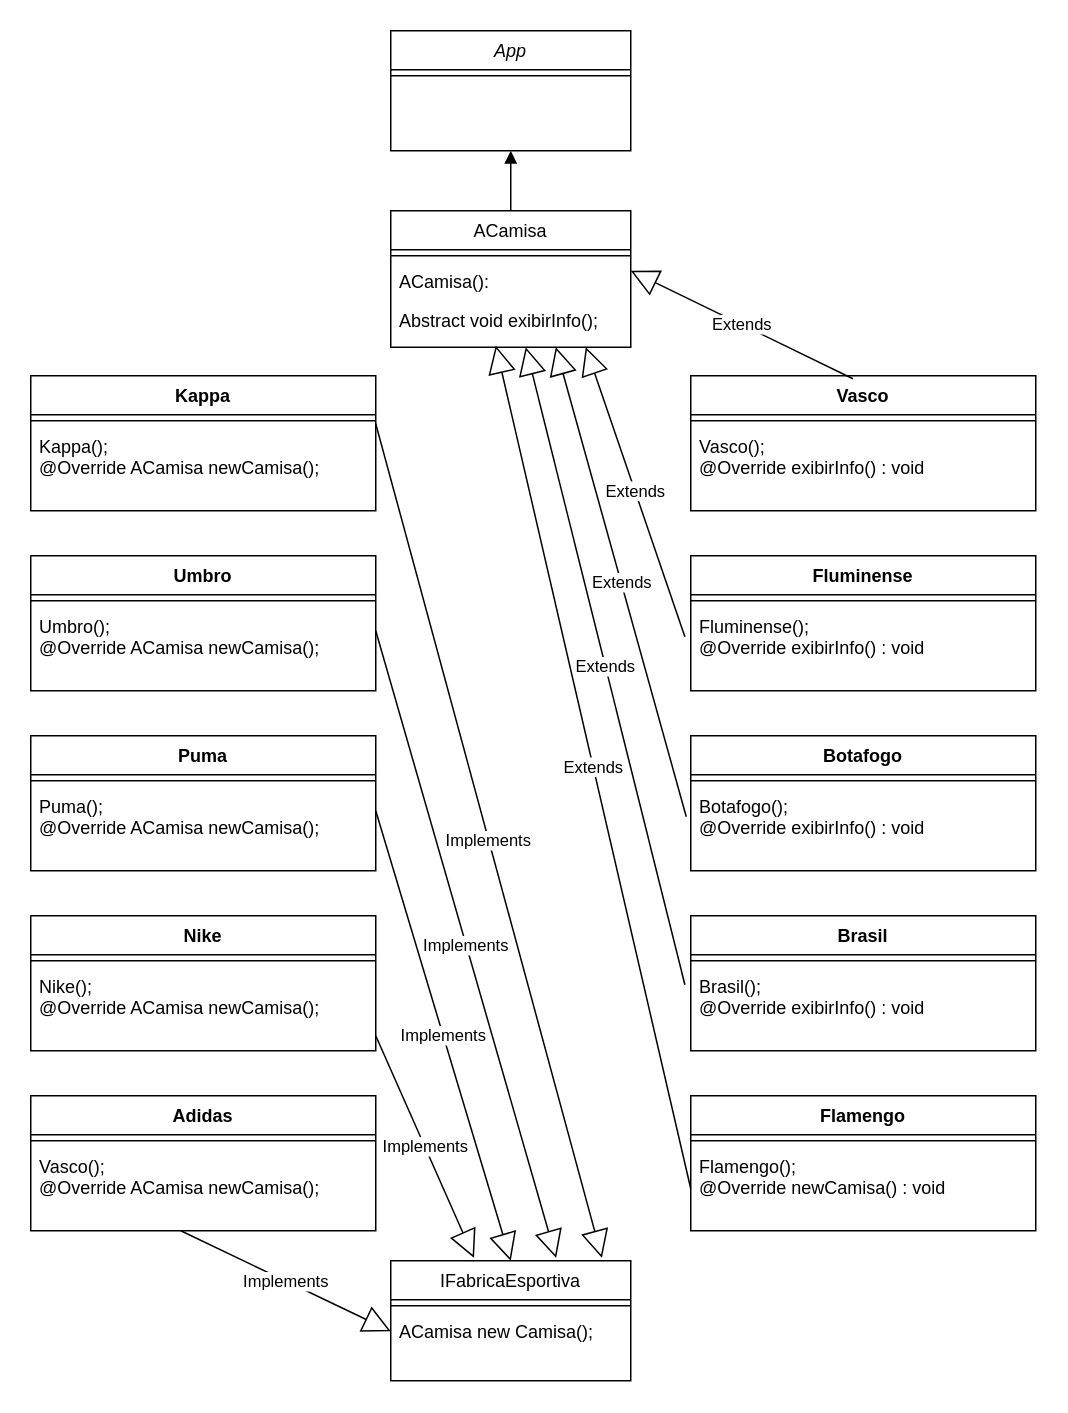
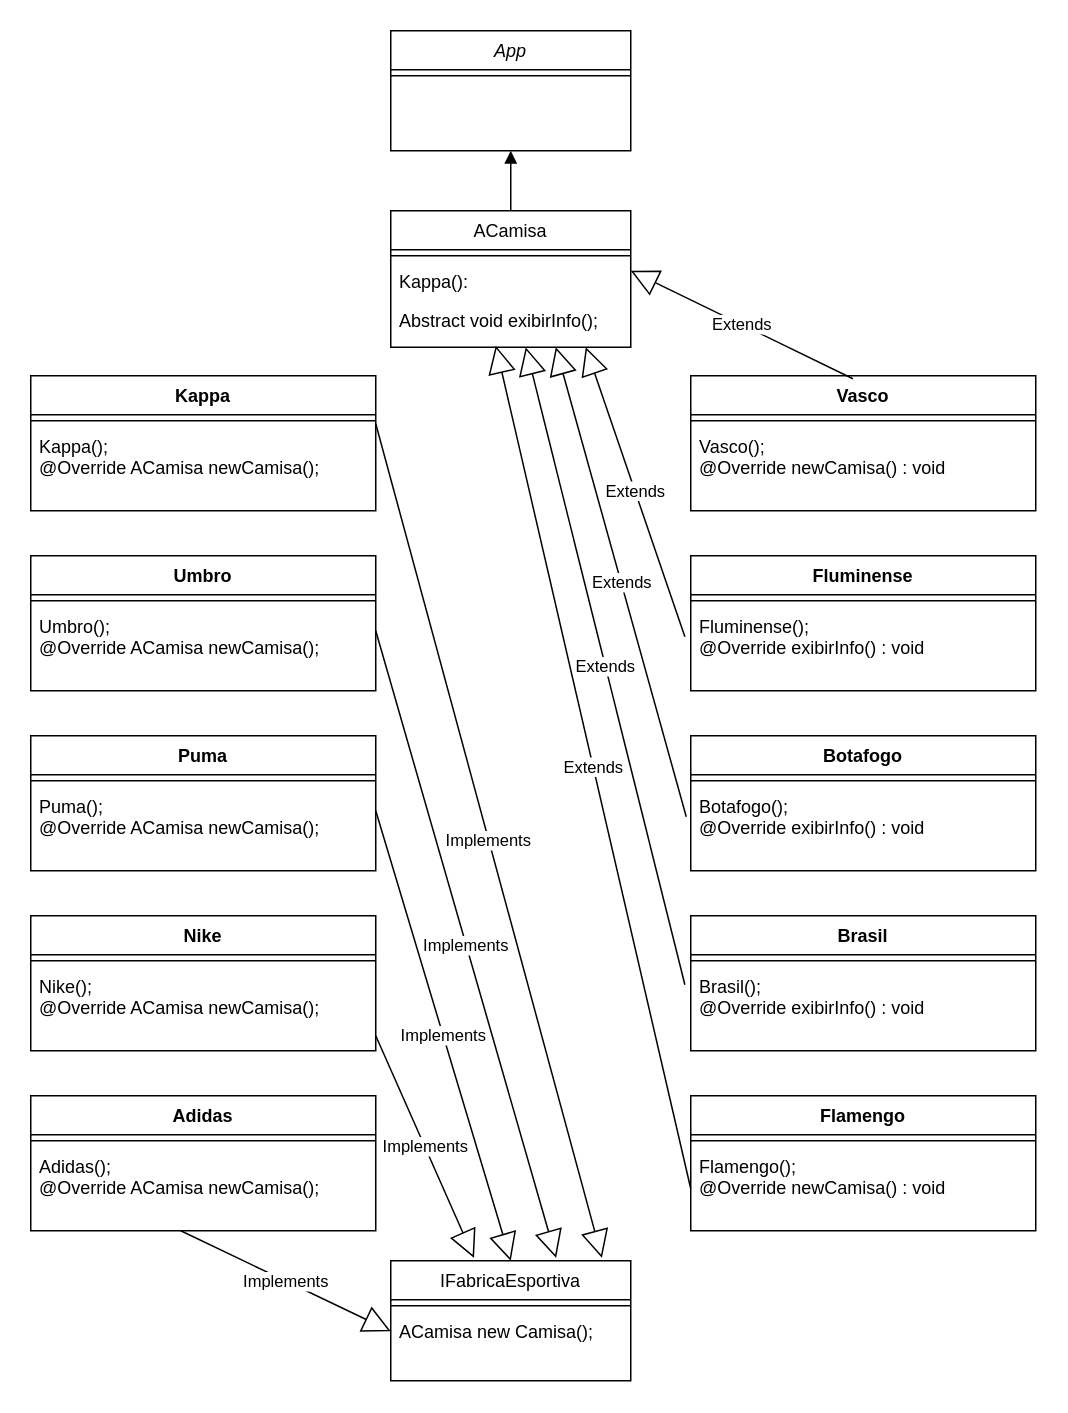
  <mxCell id="0" />
  <mxCell id="1" parent="0" />
  <mxCell id="2" value="App" style="swimlane;fontStyle=2;align=center;verticalAlign=top;childLayout=stackLayout;horizontal=1;startSize=26;horizontalStack=0;resizeParent=1;resizeLast=0;collapsible=1;marginBottom=0;rounded=0;shadow=0;strokeWidth=1;" parent="1" vertex="1"><mxGeometry x="260" y="20" width="160" height="80" as="geometry"><mxRectangle x="230" y="140" width="160" height="26" as="alternateBounds" /></mxGeometry></mxCell>
  <mxCell id="3" value="" style="line;html=1;strokeWidth=1;align=left;verticalAlign=middle;spacingTop=-1;spacingLeft=3;spacingRight=3;rotatable=0;labelPosition=right;points=[];portConstraint=eastwest;" parent="2" vertex="1"><mxGeometry y="26" width="160" height="8" as="geometry" /></mxCell>
  <mxCell id="4" value="IFabricaEsportiva" style="swimlane;fontStyle=0;align=center;verticalAlign=top;childLayout=stackLayout;horizontal=1;startSize=26;horizontalStack=0;resizeParent=1;resizeLast=0;collapsible=1;marginBottom=0;rounded=0;shadow=0;strokeWidth=1;" parent="1" vertex="1"><mxGeometry x="260" y="840" width="160" height="80" as="geometry"><mxRectangle x="550" y="140" width="160" height="26" as="alternateBounds" /></mxGeometry></mxCell>
  <mxCell id="5" value="" style="line;html=1;strokeWidth=1;align=left;verticalAlign=middle;spacingTop=-1;spacingLeft=3;spacingRight=3;rotatable=0;labelPosition=right;points=[];portConstraint=eastwest;" parent="4" vertex="1"><mxGeometry y="26" width="160" height="8" as="geometry" /></mxCell>
  <mxCell id="6" value="ACamisa new Camisa();" style="text;align=left;verticalAlign=top;spacingLeft=4;spacingRight=4;overflow=hidden;rotatable=0;points=[[0,0.5],[1,0.5]];portConstraint=eastwest;" parent="4" vertex="1"><mxGeometry y="34" width="160" height="26" as="geometry" /></mxCell>
  <mxCell id="7" value="ACamisa" style="swimlane;fontStyle=0;align=center;verticalAlign=top;childLayout=stackLayout;horizontal=1;startSize=26;horizontalStack=0;resizeParent=1;resizeLast=0;collapsible=1;marginBottom=0;rounded=0;shadow=0;strokeWidth=1;" vertex="1" parent="1"><mxGeometry x="260" y="140" width="160" height="91" as="geometry"><mxRectangle x="550" y="140" width="160" height="26" as="alternateBounds" /></mxGeometry></mxCell>
  <mxCell id="8" value="" style="line;html=1;strokeWidth=1;align=left;verticalAlign=middle;spacingTop=-1;spacingLeft=3;spacingRight=3;rotatable=0;labelPosition=right;points=[];portConstraint=eastwest;" vertex="1" parent="7"><mxGeometry y="26" width="160" height="8" as="geometry" /></mxCell>
- <mxCell id="9" value="ACamisa():&#10;" style="text;align=left;verticalAlign=top;spacingLeft=4;spacingRight=4;overflow=hidden;rotatable=0;points=[[0,0.5],[1,0.5]];portConstraint=eastwest;" vertex="1" parent="7"><mxGeometry y="34" width="160" height="26" as="geometry" /></mxCell>
+ <mxCell id="9" value="Kappa():&#10;" style="text;align=left;verticalAlign=top;spacingLeft=4;spacingRight=4;overflow=hidden;rotatable=0;points=[[0,0.5],[1,0.5]];portConstraint=eastwest;" vertex="1" parent="7"><mxGeometry y="34" width="160" height="26" as="geometry" /></mxCell>
  <mxCell id="10" value="Abstract void exibirInfo();" style="text;align=left;verticalAlign=top;spacingLeft=4;spacingRight=4;overflow=hidden;rotatable=0;points=[[0,0.5],[1,0.5]];portConstraint=eastwest;" vertex="1" parent="7"><mxGeometry y="60" width="160" height="26" as="geometry" /></mxCell>
  <mxCell id="11" value="Adidas" style="swimlane;fontStyle=1;align=center;verticalAlign=top;childLayout=stackLayout;horizontal=1;startSize=26;horizontalStack=0;resizeParent=1;resizeParentMax=0;resizeLast=0;collapsible=1;marginBottom=0;" vertex="1" parent="1"><mxGeometry x="20" y="730" width="230" height="90" as="geometry" /></mxCell>
  <mxCell id="12" value="" style="line;strokeWidth=1;fillColor=none;align=left;verticalAlign=middle;spacingTop=-1;spacingLeft=3;spacingRight=3;rotatable=0;labelPosition=right;points=[];portConstraint=eastwest;" vertex="1" parent="11"><mxGeometry y="26" width="230" height="8" as="geometry" /></mxCell>
- <mxCell id="13" value="Vasco();&#10;@Override ACamisa newCamisa();" style="text;align=left;verticalAlign=top;spacingLeft=4;spacingRight=4;overflow=hidden;rotatable=0;points=[[0,0.5],[1,0.5]];portConstraint=eastwest;" vertex="1" parent="11"><mxGeometry y="34" width="230" height="56" as="geometry" /></mxCell>
+ <mxCell id="13" value="Adidas();&#10;@Override ACamisa newCamisa();" style="text;align=left;verticalAlign=top;spacingLeft=4;spacingRight=4;overflow=hidden;rotatable=0;points=[[0,0.5],[1,0.5]];portConstraint=eastwest;" vertex="1" parent="11"><mxGeometry y="34" width="230" height="56" as="geometry" /></mxCell>
  <mxCell id="14" value="Brasil" style="swimlane;fontStyle=1;align=center;verticalAlign=top;childLayout=stackLayout;horizontal=1;startSize=26;horizontalStack=0;resizeParent=1;resizeParentMax=0;resizeLast=0;collapsible=1;marginBottom=0;" vertex="1" parent="1"><mxGeometry x="460" y="610" width="230" height="90" as="geometry" /></mxCell>
  <mxCell id="15" value="" style="line;strokeWidth=1;fillColor=none;align=left;verticalAlign=middle;spacingTop=-1;spacingLeft=3;spacingRight=3;rotatable=0;labelPosition=right;points=[];portConstraint=eastwest;" vertex="1" parent="14"><mxGeometry y="26" width="230" height="8" as="geometry" /></mxCell>
  <mxCell id="16" value="Brasil();&#10;@Override exibirInfo() : void" style="text;align=left;verticalAlign=top;spacingLeft=4;spacingRight=4;overflow=hidden;rotatable=0;points=[[0,0.5],[1,0.5]];portConstraint=eastwest;" vertex="1" parent="14"><mxGeometry y="34" width="230" height="56" as="geometry" /></mxCell>
  <mxCell id="17" value="Nike" style="swimlane;fontStyle=1;align=center;verticalAlign=top;childLayout=stackLayout;horizontal=1;startSize=26;horizontalStack=0;resizeParent=1;resizeParentMax=0;resizeLast=0;collapsible=1;marginBottom=0;" vertex="1" parent="1"><mxGeometry x="20" y="610" width="230" height="90" as="geometry" /></mxCell>
  <mxCell id="18" value="" style="line;strokeWidth=1;fillColor=none;align=left;verticalAlign=middle;spacingTop=-1;spacingLeft=3;spacingRight=3;rotatable=0;labelPosition=right;points=[];portConstraint=eastwest;" vertex="1" parent="17"><mxGeometry y="26" width="230" height="8" as="geometry" /></mxCell>
  <mxCell id="19" value="Nike();&#10;@Override ACamisa newCamisa();" style="text;align=left;verticalAlign=top;spacingLeft=4;spacingRight=4;overflow=hidden;rotatable=0;points=[[0,0.5],[1,0.5]];portConstraint=eastwest;" vertex="1" parent="17"><mxGeometry y="34" width="230" height="56" as="geometry" /></mxCell>
  <mxCell id="20" value="Puma" style="swimlane;fontStyle=1;align=center;verticalAlign=top;childLayout=stackLayout;horizontal=1;startSize=26;horizontalStack=0;resizeParent=1;resizeParentMax=0;resizeLast=0;collapsible=1;marginBottom=0;" vertex="1" parent="1"><mxGeometry x="20" y="490" width="230" height="90" as="geometry" /></mxCell>
  <mxCell id="21" value="" style="line;strokeWidth=1;fillColor=none;align=left;verticalAlign=middle;spacingTop=-1;spacingLeft=3;spacingRight=3;rotatable=0;labelPosition=right;points=[];portConstraint=eastwest;" vertex="1" parent="20"><mxGeometry y="26" width="230" height="8" as="geometry" /></mxCell>
  <mxCell id="22" value="Puma();&#10;@Override ACamisa newCamisa();" style="text;align=left;verticalAlign=top;spacingLeft=4;spacingRight=4;overflow=hidden;rotatable=0;points=[[0,0.5],[1,0.5]];portConstraint=eastwest;" vertex="1" parent="20"><mxGeometry y="34" width="230" height="56" as="geometry" /></mxCell>
  <mxCell id="23" value="Umbro" style="swimlane;fontStyle=1;align=center;verticalAlign=top;childLayout=stackLayout;horizontal=1;startSize=26;horizontalStack=0;resizeParent=1;resizeParentMax=0;resizeLast=0;collapsible=1;marginBottom=0;" vertex="1" parent="1"><mxGeometry x="20" y="370" width="230" height="90" as="geometry" /></mxCell>
  <mxCell id="24" value="" style="line;strokeWidth=1;fillColor=none;align=left;verticalAlign=middle;spacingTop=-1;spacingLeft=3;spacingRight=3;rotatable=0;labelPosition=right;points=[];portConstraint=eastwest;" vertex="1" parent="23"><mxGeometry y="26" width="230" height="8" as="geometry" /></mxCell>
  <mxCell id="25" value="Umbro();&#10;@Override ACamisa newCamisa();" style="text;align=left;verticalAlign=top;spacingLeft=4;spacingRight=4;overflow=hidden;rotatable=0;points=[[0,0.5],[1,0.5]];portConstraint=eastwest;" vertex="1" parent="23"><mxGeometry y="34" width="230" height="56" as="geometry" /></mxCell>
  <mxCell id="26" value="Kappa" style="swimlane;fontStyle=1;align=center;verticalAlign=top;childLayout=stackLayout;horizontal=1;startSize=26;horizontalStack=0;resizeParent=1;resizeParentMax=0;resizeLast=0;collapsible=1;marginBottom=0;" vertex="1" parent="1"><mxGeometry x="20" y="250" width="230" height="90" as="geometry" /></mxCell>
  <mxCell id="27" value="" style="line;strokeWidth=1;fillColor=none;align=left;verticalAlign=middle;spacingTop=-1;spacingLeft=3;spacingRight=3;rotatable=0;labelPosition=right;points=[];portConstraint=eastwest;" vertex="1" parent="26"><mxGeometry y="26" width="230" height="8" as="geometry" /></mxCell>
  <mxCell id="28" value="Kappa();&#10;@Override ACamisa newCamisa();" style="text;align=left;verticalAlign=top;spacingLeft=4;spacingRight=4;overflow=hidden;rotatable=0;points=[[0,0.5],[1,0.5]];portConstraint=eastwest;" vertex="1" parent="26"><mxGeometry y="34" width="230" height="56" as="geometry" /></mxCell>
  <mxCell id="29" value="Vasco" style="swimlane;fontStyle=1;align=center;verticalAlign=top;childLayout=stackLayout;horizontal=1;startSize=26;horizontalStack=0;resizeParent=1;resizeParentMax=0;resizeLast=0;collapsible=1;marginBottom=0;" vertex="1" parent="1"><mxGeometry x="460" y="250" width="230" height="90" as="geometry" /></mxCell>
  <mxCell id="30" value="" style="line;strokeWidth=1;fillColor=none;align=left;verticalAlign=middle;spacingTop=-1;spacingLeft=3;spacingRight=3;rotatable=0;labelPosition=right;points=[];portConstraint=eastwest;" vertex="1" parent="29"><mxGeometry y="26" width="230" height="8" as="geometry" /></mxCell>
  <mxCell id="31" value="Extends" style="endArrow=block;endSize=16;endFill=0;html=1;rounded=0;exitX=0.47;exitY=0.022;exitDx=0;exitDy=0;exitPerimeter=0;" edge="1" parent="29" source="29"><mxGeometry width="160" relative="1" as="geometry"><mxPoint x="26.09" y="122.992" as="sourcePoint" /><mxPoint x="-40" y="-70" as="targetPoint" /></mxGeometry></mxCell>
- <mxCell id="32" value="Vasco();&#10;@Override exibirInfo() : void" style="text;align=left;verticalAlign=top;spacingLeft=4;spacingRight=4;overflow=hidden;rotatable=0;points=[[0,0.5],[1,0.5]];portConstraint=eastwest;" vertex="1" parent="29"><mxGeometry y="34" width="230" height="56" as="geometry" /></mxCell>
+ <mxCell id="32" value="Vasco();&#10;@Override newCamisa() : void" style="text;align=left;verticalAlign=top;spacingLeft=4;spacingRight=4;overflow=hidden;rotatable=0;points=[[0,0.5],[1,0.5]];portConstraint=eastwest;" vertex="1" parent="29"><mxGeometry y="34" width="230" height="56" as="geometry" /></mxCell>
  <mxCell id="33" value="Fluminense" style="swimlane;fontStyle=1;align=center;verticalAlign=top;childLayout=stackLayout;horizontal=1;startSize=26;horizontalStack=0;resizeParent=1;resizeParentMax=0;resizeLast=0;collapsible=1;marginBottom=0;" vertex="1" parent="1"><mxGeometry x="460" y="370" width="230" height="90" as="geometry" /></mxCell>
  <mxCell id="34" value="" style="line;strokeWidth=1;fillColor=none;align=left;verticalAlign=middle;spacingTop=-1;spacingLeft=3;spacingRight=3;rotatable=0;labelPosition=right;points=[];portConstraint=eastwest;" vertex="1" parent="33"><mxGeometry y="26" width="230" height="8" as="geometry" /></mxCell>
  <mxCell id="35" value="Fluminense();&#10;@Override exibirInfo() : void" style="text;align=left;verticalAlign=top;spacingLeft=4;spacingRight=4;overflow=hidden;rotatable=0;points=[[0,0.5],[1,0.5]];portConstraint=eastwest;" vertex="1" parent="33"><mxGeometry y="34" width="230" height="56" as="geometry" /></mxCell>
  <mxCell id="36" value="Botafogo" style="swimlane;fontStyle=1;align=center;verticalAlign=top;childLayout=stackLayout;horizontal=1;startSize=26;horizontalStack=0;resizeParent=1;resizeParentMax=0;resizeLast=0;collapsible=1;marginBottom=0;" vertex="1" parent="1"><mxGeometry x="460" y="490" width="230" height="90" as="geometry" /></mxCell>
  <mxCell id="37" value="" style="line;strokeWidth=1;fillColor=none;align=left;verticalAlign=middle;spacingTop=-1;spacingLeft=3;spacingRight=3;rotatable=0;labelPosition=right;points=[];portConstraint=eastwest;" vertex="1" parent="36"><mxGeometry y="26" width="230" height="8" as="geometry" /></mxCell>
  <mxCell id="38" value="Botafogo();&#10;@Override exibirInfo() : void" style="text;align=left;verticalAlign=top;spacingLeft=4;spacingRight=4;overflow=hidden;rotatable=0;points=[[0,0.5],[1,0.5]];portConstraint=eastwest;" vertex="1" parent="36"><mxGeometry y="34" width="230" height="56" as="geometry" /></mxCell>
  <mxCell id="39" value="Flamengo" style="swimlane;fontStyle=1;align=center;verticalAlign=top;childLayout=stackLayout;horizontal=1;startSize=26;horizontalStack=0;resizeParent=1;resizeParentMax=0;resizeLast=0;collapsible=1;marginBottom=0;" vertex="1" parent="1"><mxGeometry x="460" y="730" width="230" height="90" as="geometry" /></mxCell>
  <mxCell id="40" value="" style="line;strokeWidth=1;fillColor=none;align=left;verticalAlign=middle;spacingTop=-1;spacingLeft=3;spacingRight=3;rotatable=0;labelPosition=right;points=[];portConstraint=eastwest;" vertex="1" parent="39"><mxGeometry y="26" width="230" height="8" as="geometry" /></mxCell>
  <mxCell id="41" value="Flamengo();&#10;@Override newCamisa() : void" style="text;align=left;verticalAlign=top;spacingLeft=4;spacingRight=4;overflow=hidden;rotatable=0;points=[[0,0.5],[1,0.5]];portConstraint=eastwest;" vertex="1" parent="39"><mxGeometry y="34" width="230" height="56" as="geometry" /></mxCell>
  <mxCell id="42" value="Extends" style="endArrow=block;endSize=16;endFill=0;html=1;rounded=0;exitX=0;exitY=0.5;exitDx=0;exitDy=0;" edge="1" parent="1" source="41"><mxGeometry width="160" relative="1" as="geometry"><mxPoint x="430" y="360" as="sourcePoint" /><mxPoint x="330" y="230" as="targetPoint" /></mxGeometry></mxCell>
  <mxCell id="43" value="Extends" style="endArrow=block;endSize=16;endFill=0;html=1;rounded=0;exitX=-0.017;exitY=0.214;exitDx=0;exitDy=0;exitPerimeter=0;" edge="1" parent="1" source="16"><mxGeometry width="160" relative="1" as="geometry"><mxPoint x="480" y="793" as="sourcePoint" /><mxPoint x="350" y="231" as="targetPoint" /></mxGeometry></mxCell>
  <mxCell id="44" value="Extends" style="endArrow=block;endSize=16;endFill=0;html=1;rounded=0;exitX=-0.013;exitY=0.357;exitDx=0;exitDy=0;exitPerimeter=0;" edge="1" parent="1" source="38"><mxGeometry width="160" relative="1" as="geometry"><mxPoint x="476.09" y="655.984" as="sourcePoint" /><mxPoint x="370" y="231" as="targetPoint" /></mxGeometry></mxCell>
  <mxCell id="45" value="Extends" style="endArrow=block;endSize=16;endFill=0;html=1;rounded=0;exitX=-0.017;exitY=0.357;exitDx=0;exitDy=0;exitPerimeter=0;" edge="1" parent="1" source="35"><mxGeometry width="160" relative="1" as="geometry"><mxPoint x="477.01" y="543.992" as="sourcePoint" /><mxPoint x="390" y="231" as="targetPoint" /></mxGeometry></mxCell>
  <mxCell id="46" value="Implements" style="endArrow=block;endSize=16;endFill=0;html=1;rounded=0;entryX=0;entryY=0.5;entryDx=0;entryDy=0;" edge="1" parent="1" target="6"><mxGeometry width="160" relative="1" as="geometry"><mxPoint x="120" y="820" as="sourcePoint" /><mxPoint x="280" y="820" as="targetPoint" /></mxGeometry></mxCell>
  <mxCell id="47" value="Implements" style="endArrow=block;endSize=16;endFill=0;html=1;rounded=0;entryX=0.347;entryY=-0.024;entryDx=0;entryDy=0;entryPerimeter=0;" edge="1" parent="1" target="4"><mxGeometry width="160" relative="1" as="geometry"><mxPoint x="250" y="690" as="sourcePoint" /><mxPoint x="390" y="757" as="targetPoint" /></mxGeometry></mxCell>
  <mxCell id="48" value="Implements" style="endArrow=block;endSize=16;endFill=0;html=1;rounded=0;entryX=0.5;entryY=0;entryDx=0;entryDy=0;" edge="1" parent="1" target="4"><mxGeometry width="160" relative="1" as="geometry"><mxPoint x="250" y="540" as="sourcePoint" /><mxPoint x="315.52" y="688.08" as="targetPoint" /></mxGeometry></mxCell>
  <mxCell id="49" value="Implements" style="endArrow=block;endSize=16;endFill=0;html=1;rounded=0;entryX=0.689;entryY=-0.024;entryDx=0;entryDy=0;entryPerimeter=0;" edge="1" parent="1" target="4"><mxGeometry width="160" relative="1" as="geometry"><mxPoint x="250" y="420" as="sourcePoint" /><mxPoint x="340" y="720" as="targetPoint" /></mxGeometry></mxCell>
  <mxCell id="50" value="Implements" style="endArrow=block;endSize=16;endFill=0;html=1;rounded=0;entryX=0.88;entryY=-0.024;entryDx=0;entryDy=0;entryPerimeter=0;" edge="1" parent="1" target="4"><mxGeometry width="160" relative="1" as="geometry"><mxPoint x="250" y="282" as="sourcePoint" /><mxPoint x="410" y="830" as="targetPoint" /></mxGeometry></mxCell>
  <mxCell id="51" value="" style="endArrow=block;html=1;rounded=0;exitX=0.5;exitY=0;exitDx=0;exitDy=0;entryX=0.5;entryY=1;entryDx=0;entryDy=0;" edge="1" parent="1" source="7" target="2"><mxGeometry width="50" height="50" relative="1" as="geometry"><mxPoint x="400" y="50" as="sourcePoint" /><mxPoint x="450" y="0" as="targetPoint" /></mxGeometry></mxCell>
